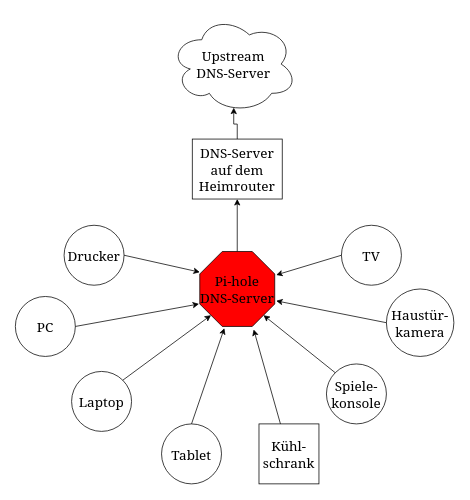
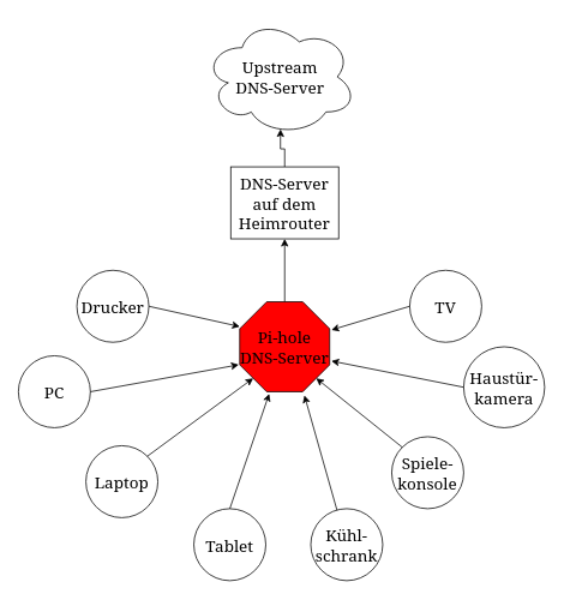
  <mxCell id="0" />
  <mxCell id="1" parent="0" />
  <mxCell id="2" value="Upstream&#10;DNS-Server" style="ellipse;shape=cloud;labelPosition=center;verticalLabelPosition=middle;align=center;verticalAlign=middle;fontSize=18;fontFamily=Noto Serif;" parent="1" vertex="1"><mxGeometry x="226.25" y="20" width="169.5" height="130" as="geometry" /></mxCell>
  <mxCell id="3" value="" style="edgeStyle=orthogonalEdgeStyle;rounded=0;orthogonalLoop=1;jettySize=auto;entryX=0.5;entryY=1;entryDx=0;entryDy=0;" parent="1" source="4" target="6" edge="1"><mxGeometry relative="1" as="geometry" /></mxCell>
  <mxCell id="4" value="Pi-hole&#10;DNS-Server" style="shape=mxgraph.basic.octagon2;align=center;verticalAlign=middle;dx=15;fontSize=18;labelBackgroundColor=none;fillColor=#FF0000;fontFamily=Noto Serif;" parent="1" vertex="1"><mxGeometry x="266" y="335" width="100" height="100" as="geometry" /></mxCell>
  <mxCell id="5" value="" style="edgeStyle=orthogonalEdgeStyle;rounded=0;orthogonalLoop=1;jettySize=auto;exitX=0.5;exitY=0;exitDx=0;exitDy=0;entryX=0.502;entryY=0.947;entryDx=0;entryDy=0;entryPerimeter=0;" parent="1" source="6" target="2" edge="1"><mxGeometry relative="1" as="geometry" /></mxCell>
  <mxCell id="6" value="DNS-Server&#10;auf dem&#10;Heimrouter" style="fontSize=18;fontFamily=Noto Serif;" parent="1" vertex="1"><mxGeometry x="256" y="185" width="120" height="80" as="geometry" /></mxCell>
  <mxCell id="7" value="Drucker" style="ellipse;fontSize=18;fontFamily=Noto Serif;" parent="1" vertex="1"><mxGeometry x="85" y="300" width="80" height="80" as="geometry" /></mxCell>
  <mxCell id="8" value="PC" style="ellipse;fontSize=18;fontFamily=Noto Serif;" parent="1" vertex="1"><mxGeometry x="20" y="395" width="80" height="80" as="geometry" /></mxCell>
  <mxCell id="9" value="Laptop" style="ellipse;fontSize=18;fontFamily=Noto Serif;" parent="1" vertex="1"><mxGeometry x="95" y="495" width="80" height="80" as="geometry" /></mxCell>
  <mxCell id="10" value="Tablet" style="ellipse;fontSize=18;fontFamily=Noto Serif;" parent="1" vertex="1"><mxGeometry x="215" y="565" width="80" height="80" as="geometry" /></mxCell>
- <mxCell id="11" value="Kühl-&#10;schrank" style="fontSize=18;fontFamily=Noto Serif;rounded=0;" parent="1" vertex="1"><mxGeometry x="345" y="565" width="80" height="80" as="geometry" /></mxCell>
+ <mxCell id="11" value="Kühl-&#10;schrank" style="ellipse;fontSize=18;fontFamily=Noto Serif;" parent="1" vertex="1"><mxGeometry x="345" y="565" width="80" height="80" as="geometry" /></mxCell>
  <mxCell id="12" value="Spiele-&#10;konsole" style="ellipse;fontSize=18;fontFamily=Noto Serif;" parent="1" vertex="1"><mxGeometry x="435" y="485" width="80" height="80" as="geometry" /></mxCell>
  <mxCell id="13" value="TV" style="ellipse;fontSize=18;fontFamily=Noto Serif;" parent="1" vertex="1"><mxGeometry x="455" y="300" width="80" height="80" as="geometry" /></mxCell>
  <mxCell id="14" value="Haustür-&#10;kamera" style="ellipse;fontSize=18;fontFamily=Noto Serif;" parent="1" vertex="1"><mxGeometry x="515" y="385" width="90" height="90" as="geometry" /></mxCell>
  <mxCell id="15" value="" style="edgeStyle=none;orthogonalLoop=1;jettySize=auto;rounded=0;entryX=0.001;entryY=0.276;entryDx=0;entryDy=0;entryPerimeter=0;exitX=1;exitY=0.5;exitDx=0;exitDy=0;" parent="1" source="7" target="4" edge="1"><mxGeometry width="100" relative="1" as="geometry"><mxPoint x="65" y="245" as="sourcePoint" /><mxPoint x="165" y="245" as="targetPoint" /><Array as="points" /></mxGeometry></mxCell>
  <mxCell id="16" value="" style="edgeStyle=none;orthogonalLoop=1;jettySize=auto;rounded=0;exitX=1;exitY=0.5;exitDx=0;exitDy=0;" parent="1" source="8" edge="1"><mxGeometry width="100" relative="1" as="geometry"><mxPoint x="100.25" y="405" as="sourcePoint" /><mxPoint x="265" y="405" as="targetPoint" /><Array as="points" /></mxGeometry></mxCell>
  <mxCell id="17" value="" style="edgeStyle=none;orthogonalLoop=1;jettySize=auto;rounded=0;exitX=1;exitY=0;exitDx=0;exitDy=0;entryX=0;entryY=0;entryDx=15;entryDy=85;entryPerimeter=0;" parent="1" source="9" target="4" edge="1"><mxGeometry width="100" relative="1" as="geometry"><mxPoint x="125" y="485" as="sourcePoint" /><mxPoint x="256" y="523" as="targetPoint" /><Array as="points" /></mxGeometry></mxCell>
  <mxCell id="18" value="" style="edgeStyle=none;orthogonalLoop=1;jettySize=auto;rounded=0;entryX=0.328;entryY=1.022;entryDx=0;entryDy=0;entryPerimeter=0;exitX=0.5;exitY=0;exitDx=0;exitDy=0;" parent="1" source="10" target="4" edge="1"><mxGeometry width="100" relative="1" as="geometry"><mxPoint x="304" y="475" as="sourcePoint" /><mxPoint x="435" y="513" as="targetPoint" /><Array as="points" /></mxGeometry></mxCell>
  <mxCell id="19" value="" style="edgeStyle=none;orthogonalLoop=1;jettySize=auto;rounded=0;entryX=0.719;entryY=1.04;entryDx=0;entryDy=0;entryPerimeter=0;" parent="1" source="11" target="4" edge="1"><mxGeometry width="100" relative="1" as="geometry"><mxPoint x="333" y="555" as="sourcePoint" /><mxPoint x="377" y="447" as="targetPoint" /><Array as="points" /></mxGeometry></mxCell>
  <mxCell id="20" value="" style="edgeStyle=none;orthogonalLoop=1;jettySize=auto;rounded=0;entryX=0;entryY=0;entryDx=85;entryDy=85;entryPerimeter=0;exitX=0;exitY=0;exitDx=0;exitDy=0;" parent="1" source="12" target="4" edge="1"><mxGeometry width="100" relative="1" as="geometry"><mxPoint x="391" y="558" as="sourcePoint" /><mxPoint x="348" y="449" as="targetPoint" /><Array as="points" /></mxGeometry></mxCell>
  <mxCell id="21" value="" style="edgeStyle=none;orthogonalLoop=1;jettySize=auto;rounded=0;entryX=1.019;entryY=0.658;entryDx=0;entryDy=0;entryPerimeter=0;exitX=0;exitY=0.5;exitDx=0;exitDy=0;" parent="1" source="14" target="4" edge="1"><mxGeometry width="100" relative="1" as="geometry"><mxPoint x="487" y="517" as="sourcePoint" /><mxPoint x="361" y="430" as="targetPoint" /><Array as="points" /></mxGeometry></mxCell>
  <mxCell id="22" value="" style="edgeStyle=none;orthogonalLoop=1;jettySize=auto;rounded=0;entryX=1.019;entryY=0.313;entryDx=0;entryDy=0;entryPerimeter=0;exitX=0;exitY=0.5;exitDx=0;exitDy=0;" parent="1" source="13" target="4" edge="1"><mxGeometry width="100" relative="1" as="geometry"><mxPoint x="475" y="345" as="sourcePoint" /><mxPoint x="400.75" y="365" as="targetPoint" /><Array as="points" /></mxGeometry></mxCell>
